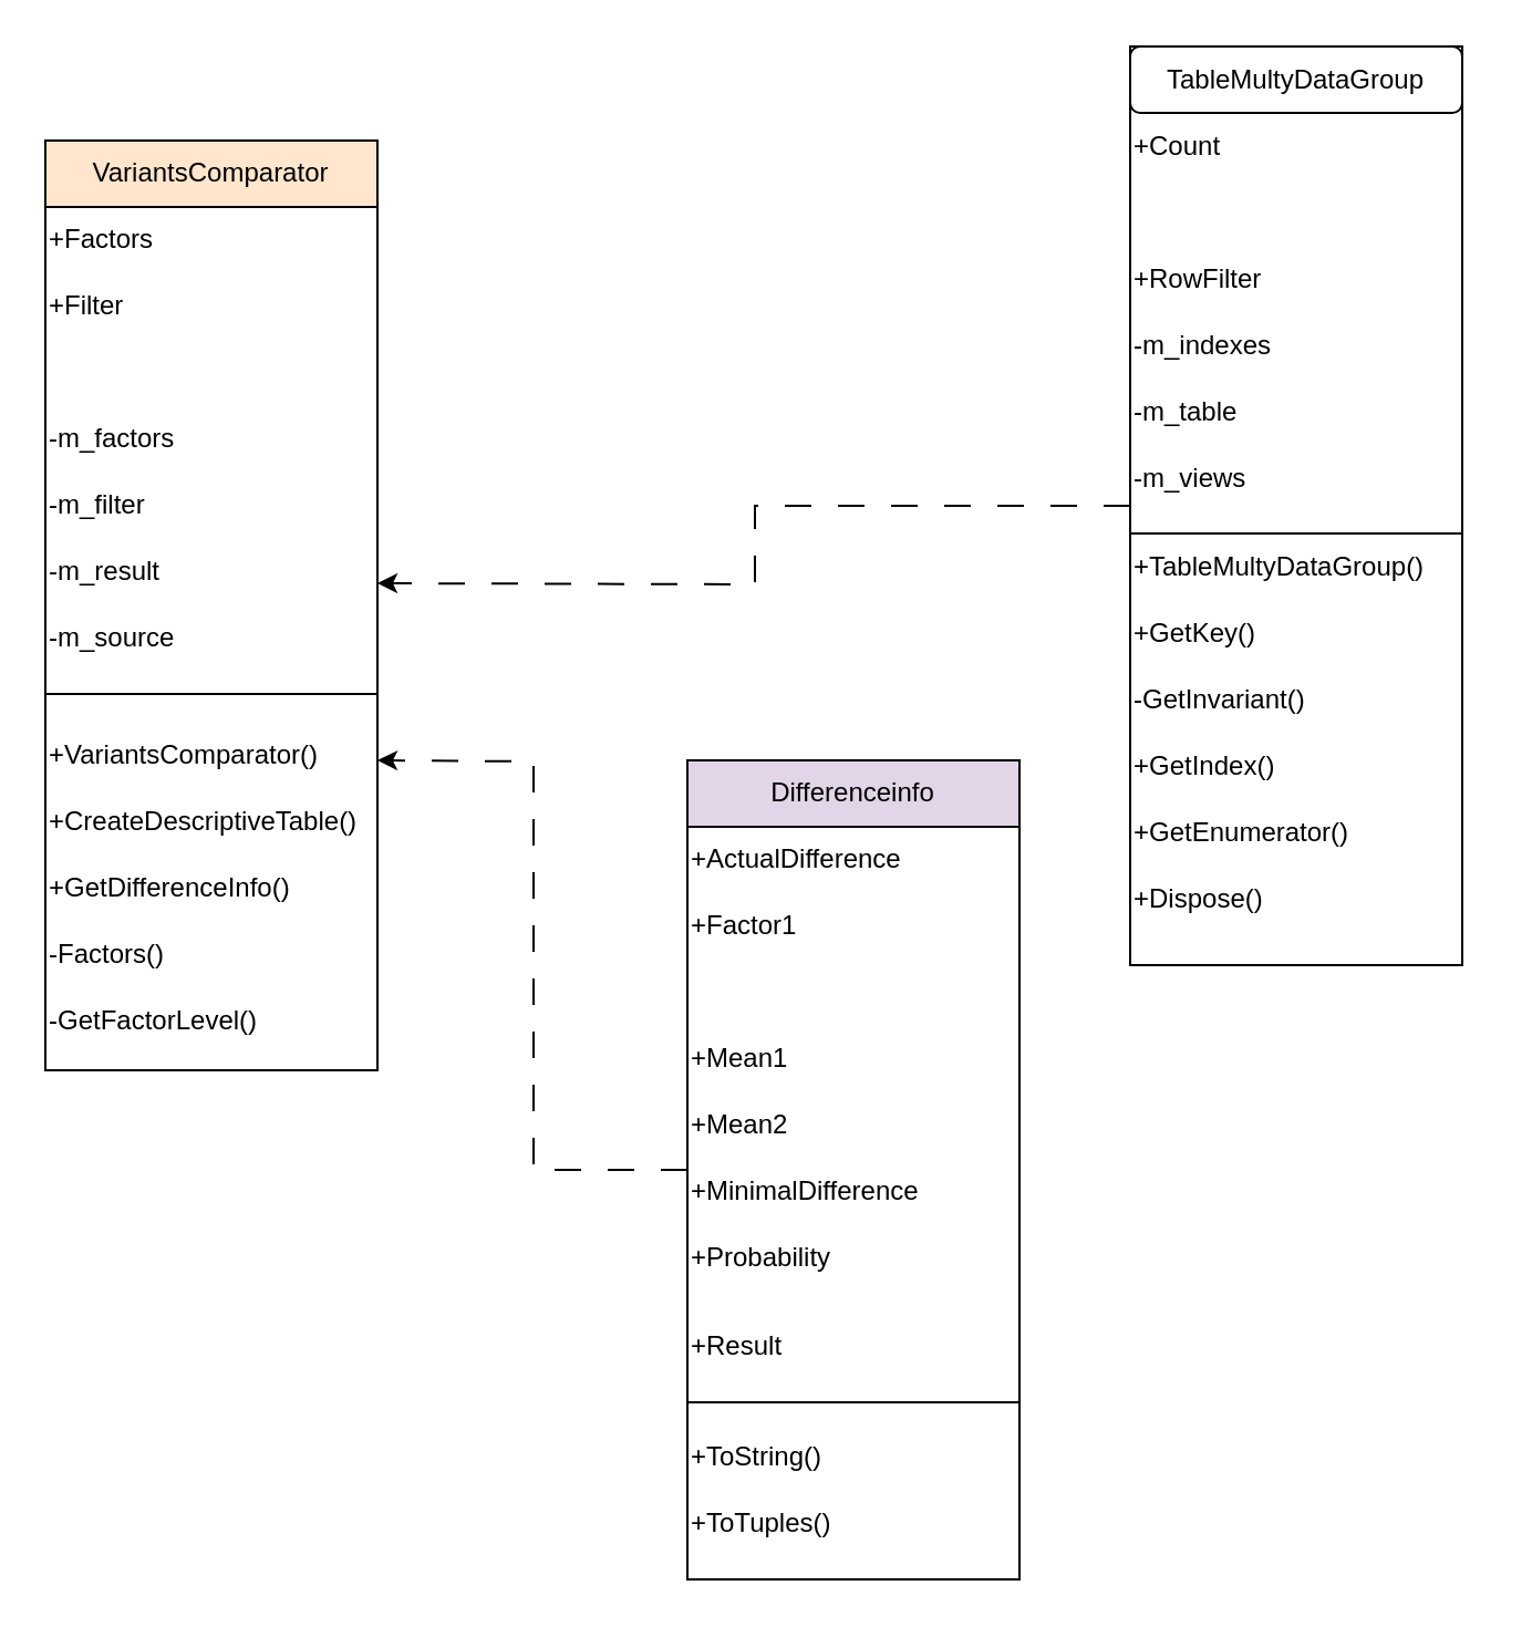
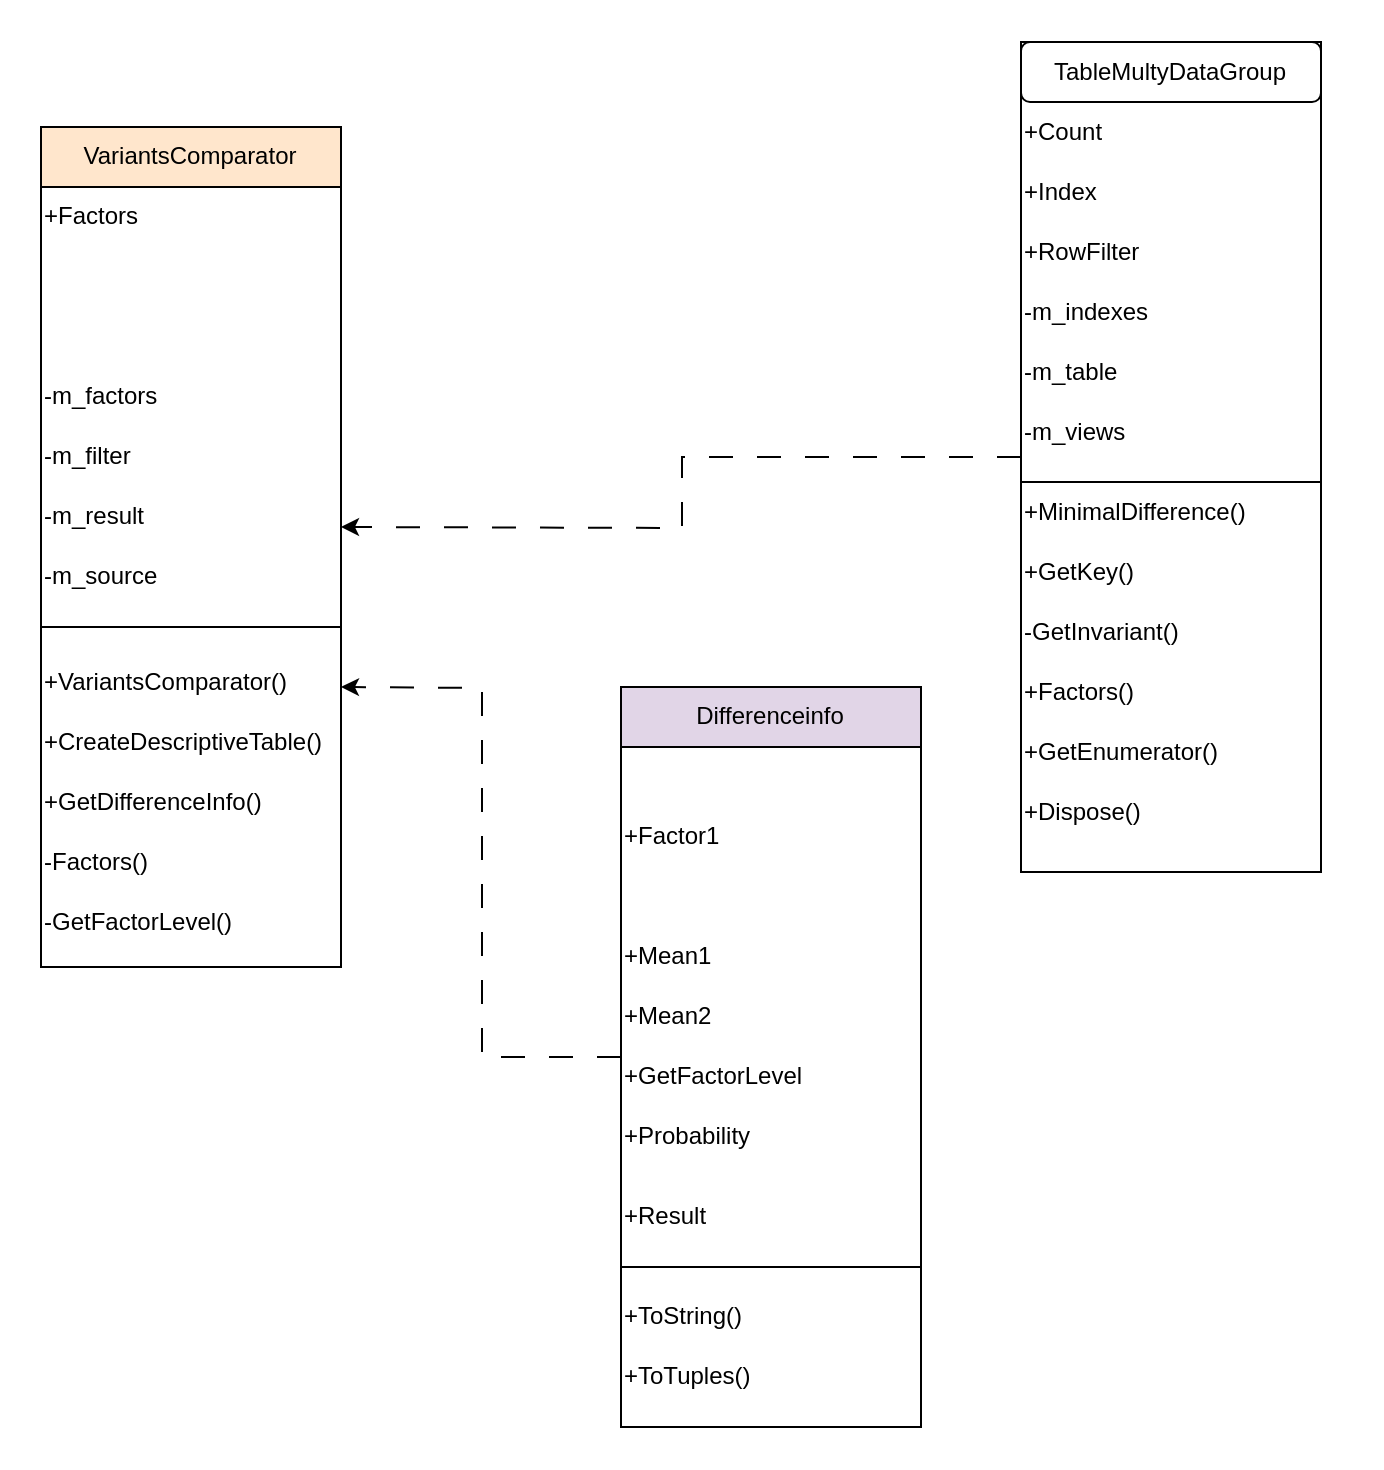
  <mxCell id="0" />
  <mxCell id="1" parent="0" />
  <mxCell id="2" value="" style="rounded=0;whiteSpace=wrap;html=1;" vertex="1" parent="1"><mxGeometry x="20" y="63" width="150" height="420" as="geometry" /></mxCell>
  <mxCell id="3" value="VariantsComparator" style="rounded=0;whiteSpace=wrap;html=1;fillColor=#ffe6cc;" vertex="1" parent="1"><mxGeometry x="20" y="63" width="150" height="30" as="geometry" /></mxCell>
  <mxCell id="4" value="+Factors" style="text;html=1;strokeColor=none;fillColor=none;align=left;verticalAlign=middle;whiteSpace=wrap;rounded=0;" vertex="1" parent="1"><mxGeometry x="20" y="93" width="110" height="30" as="geometry" /></mxCell>
- <mxCell id="5" value="+Filter" style="text;html=1;strokeColor=none;fillColor=none;align=left;verticalAlign=middle;whiteSpace=wrap;rounded=0;" vertex="1" parent="1"><mxGeometry x="20" y="123" width="110" height="30" as="geometry" /></mxCell>
  <mxCell id="6" value="-m_factors" style="text;html=1;strokeColor=none;fillColor=none;align=left;verticalAlign=middle;whiteSpace=wrap;rounded=0;" vertex="1" parent="1"><mxGeometry x="20" y="183" width="110" height="30" as="geometry" /></mxCell>
  <mxCell id="7" value="-m_filter" style="text;html=1;strokeColor=none;fillColor=none;align=left;verticalAlign=middle;whiteSpace=wrap;rounded=0;" vertex="1" parent="1"><mxGeometry x="20" y="213" width="110" height="30" as="geometry" /></mxCell>
  <mxCell id="8" value="-m_result" style="text;html=1;strokeColor=none;fillColor=none;align=left;verticalAlign=middle;whiteSpace=wrap;rounded=0;" vertex="1" parent="1"><mxGeometry x="20" y="243" width="110" height="30" as="geometry" /></mxCell>
  <mxCell id="9" value="" style="endArrow=none;html=1;rounded=0;" edge="1" parent="1"><mxGeometry width="50" height="50" relative="1" as="geometry"><mxPoint x="20" y="313" as="sourcePoint" /><mxPoint x="170" y="313" as="targetPoint" /></mxGeometry></mxCell>
  <mxCell id="10" value="+CreateDescriptiveTable()" style="text;html=1;strokeColor=none;fillColor=none;align=left;verticalAlign=middle;whiteSpace=wrap;rounded=0;" vertex="1" parent="1"><mxGeometry x="20" y="355.5" width="160" height="30" as="geometry" /></mxCell>
  <mxCell id="11" value="-Factors()" style="text;html=1;strokeColor=none;fillColor=none;align=left;verticalAlign=middle;whiteSpace=wrap;rounded=0;" vertex="1" parent="1"><mxGeometry x="20" y="415.5" width="160" height="30" as="geometry" /></mxCell>
  <mxCell id="12" value="+GetDifferenceInfo()" style="text;html=1;strokeColor=none;fillColor=none;align=left;verticalAlign=middle;whiteSpace=wrap;rounded=0;" vertex="1" parent="1"><mxGeometry x="20" y="385.5" width="160" height="30" as="geometry" /></mxCell>
  <mxCell id="13" value="-GetFactorLevel()" style="text;html=1;strokeColor=none;fillColor=none;align=left;verticalAlign=middle;whiteSpace=wrap;rounded=0;" vertex="1" parent="1"><mxGeometry x="20" y="445.5" width="160" height="30" as="geometry" /></mxCell>
  <mxCell id="14" value="+VariantsComparator()" style="text;html=1;strokeColor=none;fillColor=none;align=left;verticalAlign=middle;whiteSpace=wrap;rounded=0;" vertex="1" parent="1"><mxGeometry x="20" y="325.5" width="160" height="30" as="geometry" /></mxCell>
  <mxCell id="15" style="edgeStyle=orthogonalEdgeStyle;rounded=0;orthogonalLoop=1;jettySize=auto;html=1;dashed=1;dashPattern=12 12;" edge="1" parent="1" source="16"><mxGeometry relative="1" as="geometry"><mxPoint x="170" y="263" as="targetPoint" /></mxGeometry></mxCell>
  <mxCell id="16" value="" style="rounded=0;whiteSpace=wrap;html=1;" vertex="1" parent="1"><mxGeometry x="510" y="20.5" width="150" height="415" as="geometry" /></mxCell>
  <mxCell id="17" value="TableMultyDataGroup" style="whiteSpace=wrap;html=1;rounded=1;" vertex="1" parent="1"><mxGeometry x="510" y="20.5" width="150" height="30" as="geometry" /></mxCell>
  <mxCell id="18" value="+Count" style="text;html=1;strokeColor=none;fillColor=none;align=left;verticalAlign=middle;whiteSpace=wrap;rounded=0;" vertex="1" parent="1"><mxGeometry x="510" y="50.5" width="110" height="30" as="geometry" /></mxCell>
+ <mxCell id="19" value="+Index" style="text;html=1;strokeColor=none;fillColor=none;align=left;verticalAlign=middle;whiteSpace=wrap;rounded=0;" vertex="1" parent="1"><mxGeometry x="510" y="80.5" width="110" height="30" as="geometry" /></mxCell>
  <mxCell id="20" value="+RowFilter" style="text;html=1;strokeColor=none;fillColor=none;align=left;verticalAlign=middle;whiteSpace=wrap;rounded=0;" vertex="1" parent="1"><mxGeometry x="510" y="110.5" width="110" height="30" as="geometry" /></mxCell>
  <mxCell id="21" value="-m_indexes" style="text;html=1;strokeColor=none;fillColor=none;align=left;verticalAlign=middle;whiteSpace=wrap;rounded=0;" vertex="1" parent="1"><mxGeometry x="510" y="140.5" width="110" height="30" as="geometry" /></mxCell>
  <mxCell id="22" value="-m_table" style="text;html=1;strokeColor=none;fillColor=none;align=left;verticalAlign=middle;whiteSpace=wrap;rounded=0;" vertex="1" parent="1"><mxGeometry x="510" y="170.5" width="110" height="30" as="geometry" /></mxCell>
  <mxCell id="23" value="-m_views" style="text;html=1;strokeColor=none;fillColor=none;align=left;verticalAlign=middle;whiteSpace=wrap;rounded=0;" vertex="1" parent="1"><mxGeometry x="510" y="200.5" width="110" height="30" as="geometry" /></mxCell>
  <mxCell id="24" value="" style="endArrow=none;html=1;rounded=0;" edge="1" parent="1"><mxGeometry width="50" height="50" relative="1" as="geometry"><mxPoint x="510" y="240.5" as="sourcePoint" /><mxPoint x="660" y="240.5" as="targetPoint" /></mxGeometry></mxCell>
  <mxCell id="25" value="+GetKey()" style="text;html=1;strokeColor=none;fillColor=none;align=left;verticalAlign=middle;whiteSpace=wrap;rounded=0;" vertex="1" parent="1"><mxGeometry x="510" y="270.5" width="160" height="30" as="geometry" /></mxCell>
- <mxCell id="26" value="+GetIndex()" style="text;html=1;strokeColor=none;fillColor=none;align=left;verticalAlign=middle;whiteSpace=wrap;rounded=0;" vertex="1" parent="1"><mxGeometry x="510" y="330.5" width="160" height="30" as="geometry" /></mxCell>
+ <mxCell id="26" value="+Factors()" style="text;html=1;strokeColor=none;fillColor=none;align=left;verticalAlign=middle;whiteSpace=wrap;rounded=0;" vertex="1" parent="1"><mxGeometry x="510" y="330.5" width="160" height="30" as="geometry" /></mxCell>
  <mxCell id="27" value="-GetInvariant()" style="text;html=1;strokeColor=none;fillColor=none;align=left;verticalAlign=middle;whiteSpace=wrap;rounded=0;" vertex="1" parent="1"><mxGeometry x="510" y="300.5" width="160" height="30" as="geometry" /></mxCell>
  <mxCell id="28" value="+GetEnumerator()" style="text;html=1;strokeColor=none;fillColor=none;align=left;verticalAlign=middle;whiteSpace=wrap;rounded=0;" vertex="1" parent="1"><mxGeometry x="510" y="360.5" width="160" height="30" as="geometry" /></mxCell>
- <mxCell id="29" value="+TableMultyDataGroup()" style="text;html=1;strokeColor=none;fillColor=none;align=left;verticalAlign=middle;whiteSpace=wrap;rounded=0;" vertex="1" parent="1"><mxGeometry x="510" y="240.5" width="160" height="30" as="geometry" /></mxCell>
+ <mxCell id="29" value="+MinimalDifference()" style="text;html=1;strokeColor=none;fillColor=none;align=left;verticalAlign=middle;whiteSpace=wrap;rounded=0;" vertex="1" parent="1"><mxGeometry x="510" y="240.5" width="160" height="30" as="geometry" /></mxCell>
  <mxCell id="30" value="+Dispose()" style="text;html=1;strokeColor=none;fillColor=none;align=left;verticalAlign=middle;whiteSpace=wrap;rounded=0;" vertex="1" parent="1"><mxGeometry x="510" y="390.5" width="160" height="30" as="geometry" /></mxCell>
  <mxCell id="31" style="edgeStyle=orthogonalEdgeStyle;rounded=0;orthogonalLoop=1;jettySize=auto;html=1;dashed=1;dashPattern=12 12;" edge="1" parent="1" source="32"><mxGeometry relative="1" as="geometry"><mxPoint x="170" y="343" as="targetPoint" /></mxGeometry></mxCell>
  <mxCell id="32" value="" style="rounded=0;whiteSpace=wrap;html=1;" vertex="1" parent="1"><mxGeometry x="310" y="343" width="150" height="370" as="geometry" /></mxCell>
  <mxCell id="33" value="Differenceinfo" style="rounded=0;whiteSpace=wrap;html=1;fillColor=#e1d5e7;" vertex="1" parent="1"><mxGeometry x="310" y="343" width="150" height="30" as="geometry" /></mxCell>
- <mxCell id="34" value="+ActualDifference" style="text;html=1;strokeColor=none;fillColor=none;align=left;verticalAlign=middle;whiteSpace=wrap;rounded=0;" vertex="1" parent="1"><mxGeometry x="310" y="373" width="110" height="30" as="geometry" /></mxCell>
  <mxCell id="35" value="+Factor1" style="text;html=1;strokeColor=none;fillColor=none;align=left;verticalAlign=middle;whiteSpace=wrap;rounded=0;" vertex="1" parent="1"><mxGeometry x="310" y="403" width="110" height="30" as="geometry" /></mxCell>
  <mxCell id="36" value="+Mean1" style="text;html=1;strokeColor=none;fillColor=none;align=left;verticalAlign=middle;whiteSpace=wrap;rounded=0;" vertex="1" parent="1"><mxGeometry x="310" y="463" width="110" height="30" as="geometry" /></mxCell>
  <mxCell id="37" value="+Mean2" style="text;html=1;strokeColor=none;fillColor=none;align=left;verticalAlign=middle;whiteSpace=wrap;rounded=0;" vertex="1" parent="1"><mxGeometry x="310" y="493" width="110" height="30" as="geometry" /></mxCell>
- <mxCell id="38" value="+MinimalDifference" style="text;html=1;strokeColor=none;fillColor=none;align=left;verticalAlign=middle;whiteSpace=wrap;rounded=0;" vertex="1" parent="1"><mxGeometry x="310" y="523" width="110" height="30" as="geometry" /></mxCell>
+ <mxCell id="38" value="+GetFactorLevel" style="text;html=1;strokeColor=none;fillColor=none;align=left;verticalAlign=middle;whiteSpace=wrap;rounded=0;" vertex="1" parent="1"><mxGeometry x="310" y="523" width="110" height="30" as="geometry" /></mxCell>
  <mxCell id="39" value="" style="endArrow=none;html=1;rounded=0;" edge="1" parent="1"><mxGeometry width="50" height="50" relative="1" as="geometry"><mxPoint x="310" y="633" as="sourcePoint" /><mxPoint x="460" y="633" as="targetPoint" /></mxGeometry></mxCell>
  <mxCell id="40" value="+Result" style="text;html=1;strokeColor=none;fillColor=none;align=left;verticalAlign=middle;whiteSpace=wrap;rounded=0;" vertex="1" parent="1"><mxGeometry x="310" y="593" width="160" height="30" as="geometry" /></mxCell>
  <mxCell id="41" value="+ToString()" style="text;html=1;strokeColor=none;fillColor=none;align=left;verticalAlign=middle;whiteSpace=wrap;rounded=0;" vertex="1" parent="1"><mxGeometry x="310" y="643" width="160" height="30" as="geometry" /></mxCell>
  <mxCell id="42" value="+ToTuples()" style="text;html=1;strokeColor=none;fillColor=none;align=left;verticalAlign=middle;whiteSpace=wrap;rounded=0;" vertex="1" parent="1"><mxGeometry x="310" y="673" width="160" height="30" as="geometry" /></mxCell>
  <mxCell id="43" value="+Probability" style="text;html=1;strokeColor=none;fillColor=none;align=left;verticalAlign=middle;whiteSpace=wrap;rounded=0;" vertex="1" parent="1"><mxGeometry x="310" y="553" width="160" height="30" as="geometry" /></mxCell>
  <mxCell id="44" value="-m_source" style="text;html=1;strokeColor=none;fillColor=none;align=left;verticalAlign=middle;whiteSpace=wrap;rounded=0;" vertex="1" parent="1"><mxGeometry x="20" y="273" width="110" height="30" as="geometry" /></mxCell>
